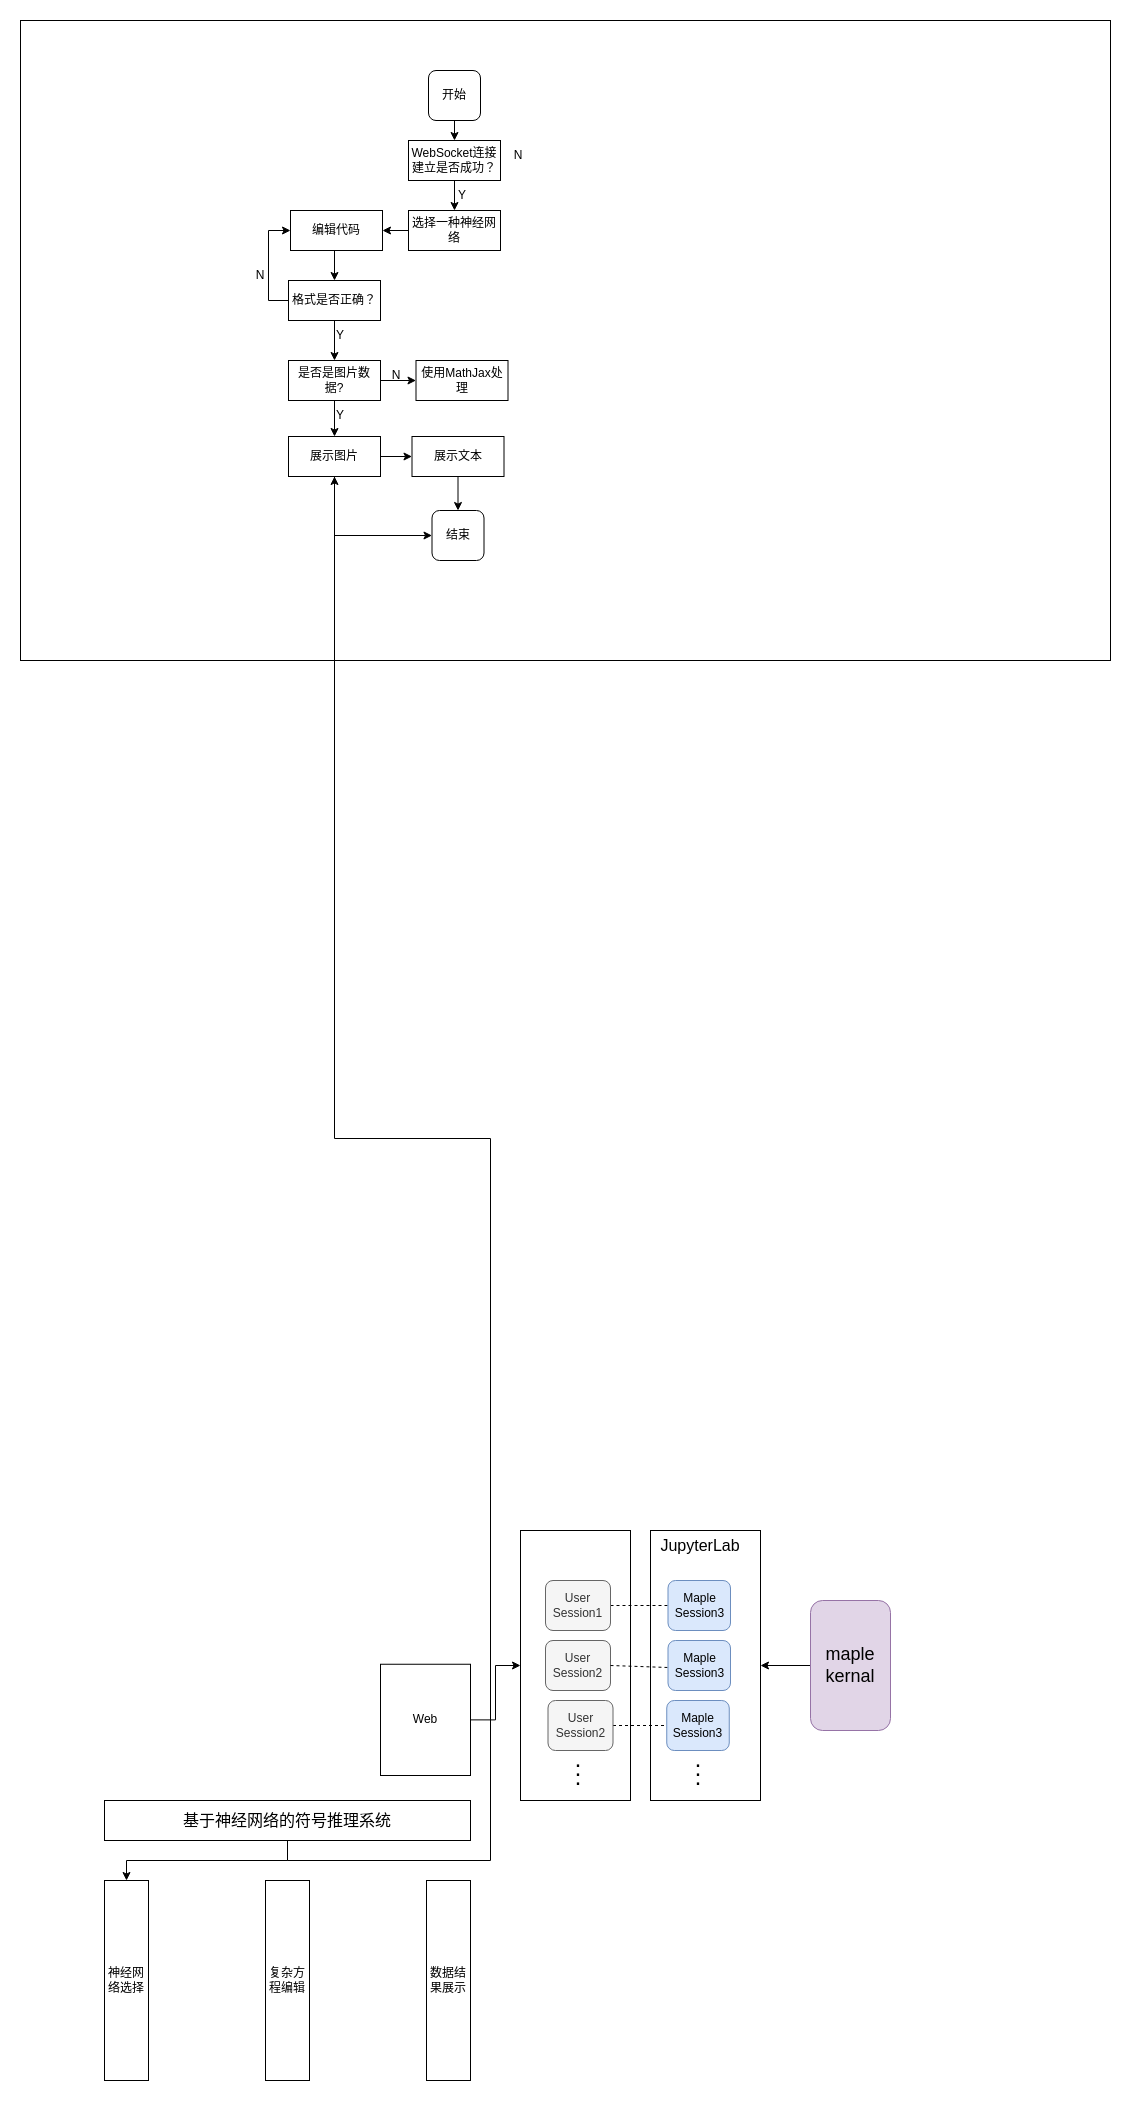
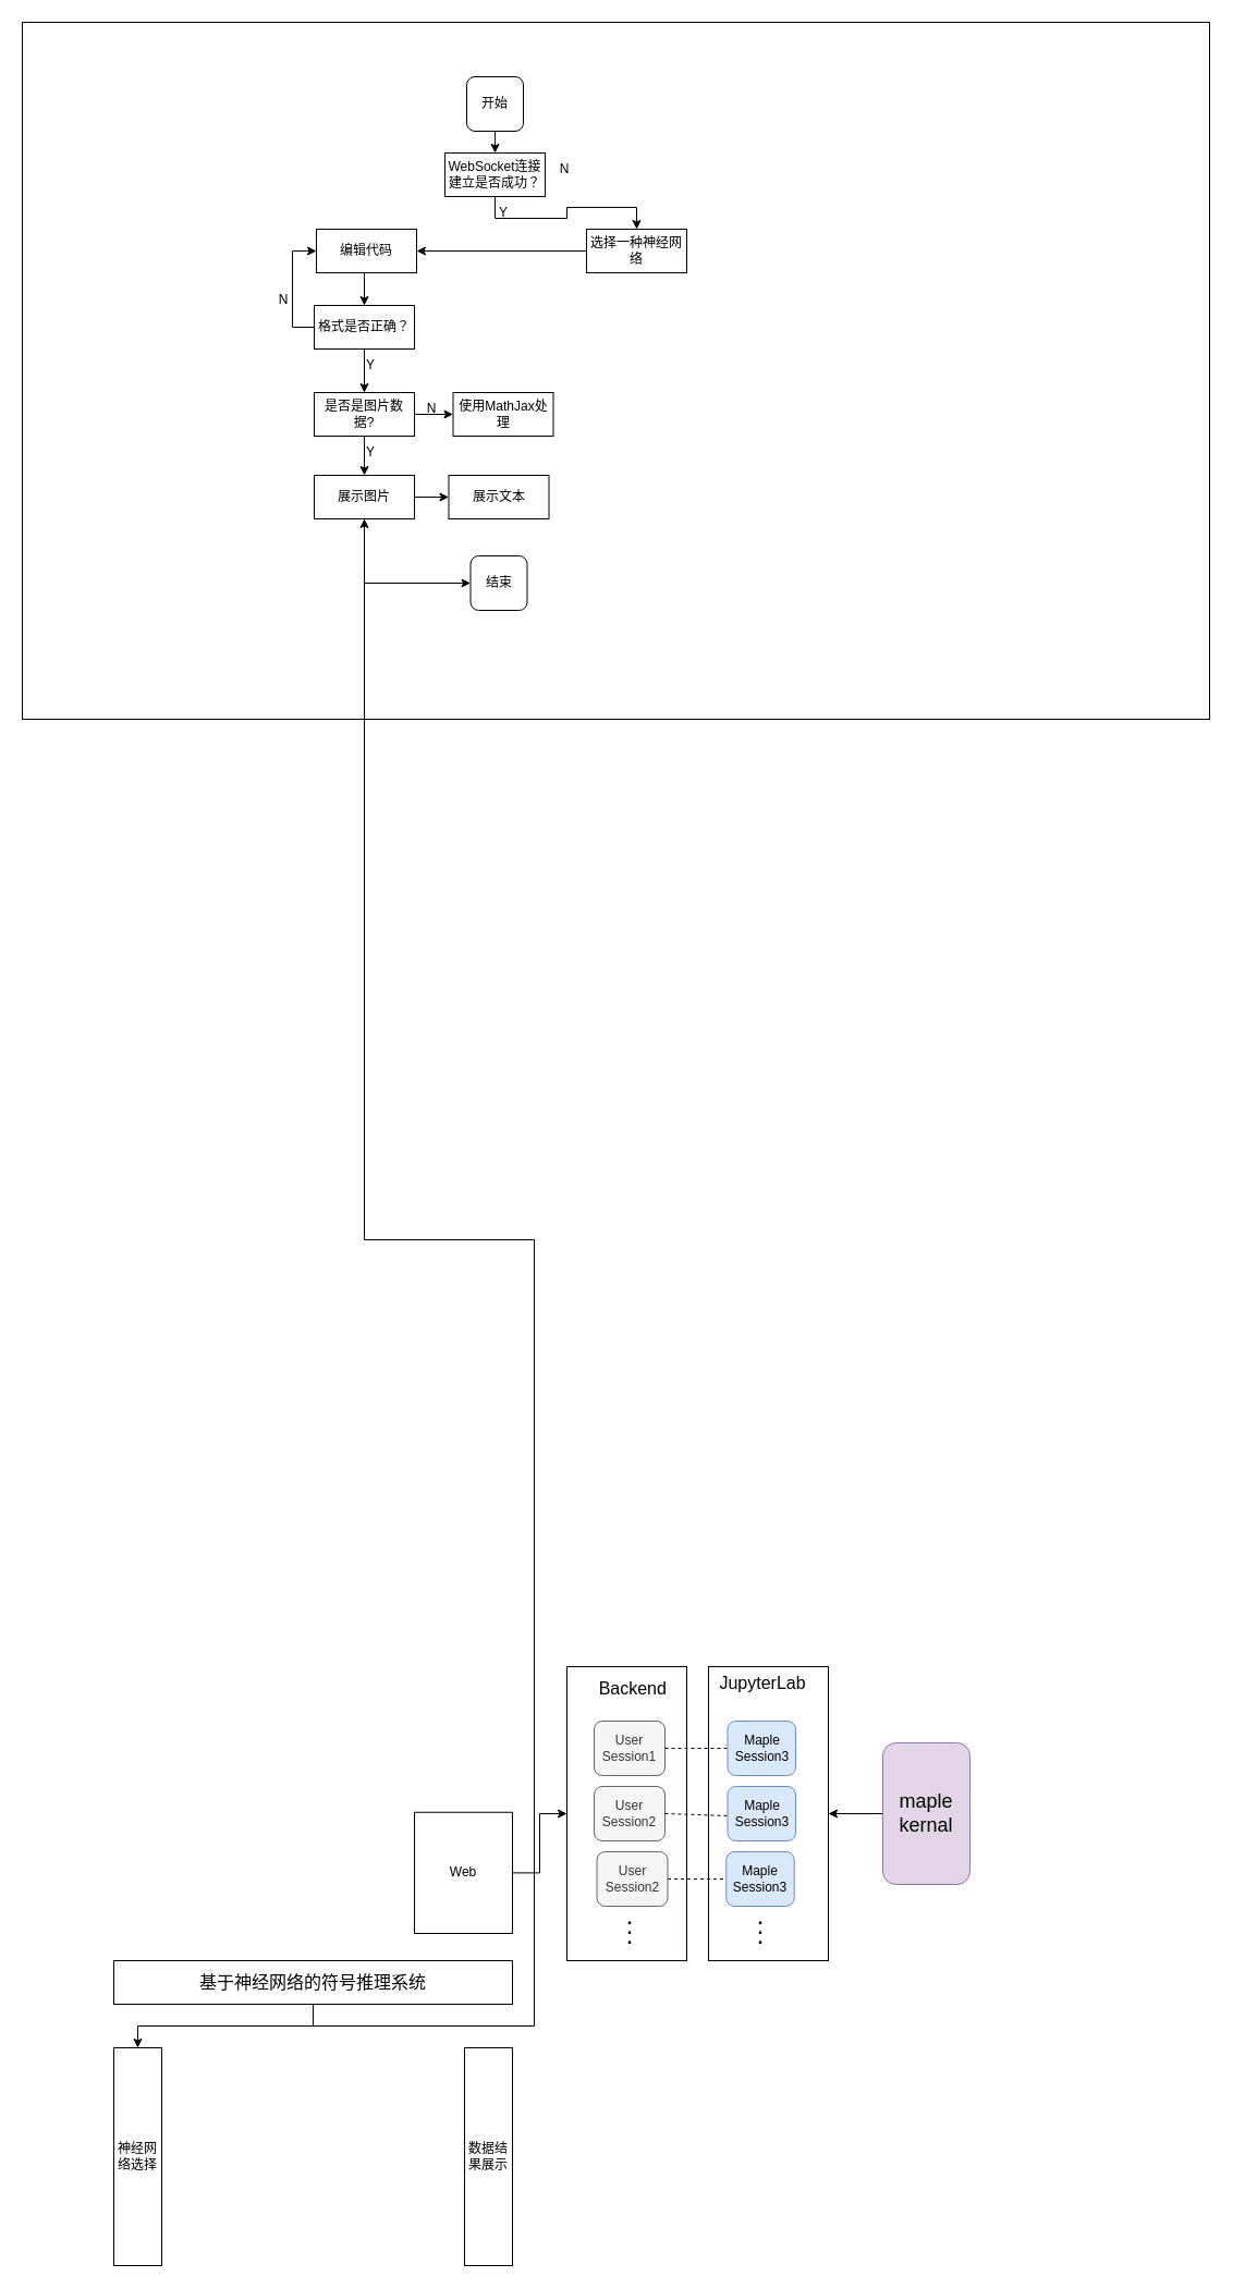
  <mxCell id="0" />
  <mxCell id="1" parent="0" />
  <mxCell id="2" value="" style="rounded=0;whiteSpace=wrap;html=1;" vertex="1" parent="1"><mxGeometry x="650" y="1530" width="110" height="270" as="geometry" /></mxCell>
  <mxCell id="3" value="" style="rounded=0;whiteSpace=wrap;html=1;" vertex="1" parent="1"><mxGeometry x="520" y="1530" width="110" height="270" as="geometry" /></mxCell>
  <mxCell id="4" style="edgeStyle=orthogonalEdgeStyle;rounded=0;orthogonalLoop=1;jettySize=auto;html=1;exitX=0;exitY=0.5;exitDx=0;exitDy=0;entryX=1;entryY=0.5;entryDx=0;entryDy=0;" edge="1" parent="1" source="5" target="2"><mxGeometry relative="1" as="geometry" /></mxCell>
  <mxCell id="5" value="&lt;font style=&quot;font-size: 18px;&quot;&gt;maple kernal&lt;/font&gt;" style="rounded=1;whiteSpace=wrap;html=1;fillColor=#e1d5e7;strokeColor=#9673a6;" vertex="1" parent="1"><mxGeometry x="810" y="1600" width="80" height="130" as="geometry" /></mxCell>
  <mxCell id="6" value="&lt;font style=&quot;font-size: 16px;&quot;&gt;JupyterLab&lt;/font&gt;" style="text;html=1;strokeColor=none;fillColor=none;align=center;verticalAlign=middle;whiteSpace=wrap;rounded=0;" vertex="1" parent="1"><mxGeometry x="670" y="1530" width="60" height="30" as="geometry" /></mxCell>
  <mxCell id="7" style="rounded=1;orthogonalLoop=1;jettySize=auto;html=1;exitX=1;exitY=0.5;exitDx=0;exitDy=0;entryX=0;entryY=0.5;entryDx=0;entryDy=0;endArrow=none;endFill=0;startArrow=none;startFill=0;dashed=1;" edge="1" parent="1" source="8"><mxGeometry relative="1" as="geometry"><mxPoint x="667.5" y="1605" as="targetPoint" /></mxGeometry></mxCell>
  <mxCell id="8" value="User&lt;br&gt;Session1" style="rounded=1;whiteSpace=wrap;html=1;fillColor=#f5f5f5;fontColor=#333333;strokeColor=#666666;" vertex="1" parent="1"><mxGeometry x="545" y="1580" width="65" height="50" as="geometry" /></mxCell>
  <mxCell id="9" value="User&lt;br style=&quot;border-color: var(--border-color);&quot;&gt;Session2" style="rounded=1;whiteSpace=wrap;html=1;fillColor=#f5f5f5;fontColor=#333333;strokeColor=#666666;" vertex="1" parent="1"><mxGeometry x="545" y="1640" width="65" height="50" as="geometry" /></mxCell>
  <mxCell id="10" value="&lt;p style=&quot;line-height: 40%;&quot;&gt;&lt;font style=&quot;font-size: 24px;&quot;&gt;·&lt;br&gt;·&lt;br&gt;·&lt;/font&gt;&lt;/p&gt;" style="text;html=1;strokeColor=none;fillColor=none;align=center;verticalAlign=middle;whiteSpace=wrap;rounded=0;" vertex="1" parent="1"><mxGeometry x="547.5" y="1760" width="60" height="30" as="geometry" /></mxCell>
  <mxCell id="11" value="Maple&lt;br&gt;Session3" style="rounded=1;whiteSpace=wrap;html=1;fillColor=#dae8fc;strokeColor=#6c8ebf;" vertex="1" parent="1"><mxGeometry x="666.25" y="1700" width="62.5" height="50" as="geometry" /></mxCell>
  <mxCell id="12" value="&lt;p style=&quot;line-height: 40%;&quot;&gt;&lt;font style=&quot;font-size: 24px;&quot;&gt;·&lt;br&gt;·&lt;br&gt;·&lt;/font&gt;&lt;/p&gt;" style="text;html=1;strokeColor=none;fillColor=none;align=center;verticalAlign=middle;whiteSpace=wrap;rounded=0;rotation=0;" vertex="1" parent="1"><mxGeometry x="667.5" y="1760" width="60" height="30" as="geometry" /></mxCell>
  <mxCell id="13" style="rounded=1;orthogonalLoop=1;jettySize=auto;html=1;exitX=1;exitY=0.5;exitDx=0;exitDy=0;entryX=0;entryY=0.5;entryDx=0;entryDy=0;endArrow=none;endFill=0;startArrow=none;startFill=0;dashed=1;" edge="1" parent="1" source="9"><mxGeometry relative="1" as="geometry"><mxPoint x="610.5" y="1625" as="sourcePoint" /><mxPoint x="667.5" y="1667" as="targetPoint" /></mxGeometry></mxCell>
  <mxCell id="14" style="rounded=1;orthogonalLoop=1;jettySize=auto;html=1;endArrow=none;endFill=0;startArrow=none;startFill=0;dashed=1;exitX=1;exitY=0.5;exitDx=0;exitDy=0;" edge="1" parent="1" source="16" target="11"><mxGeometry relative="1" as="geometry"><mxPoint x="610" y="1680" as="sourcePoint" /><mxPoint x="667" y="1722" as="targetPoint" /></mxGeometry></mxCell>
+ <mxCell id="15" value="&lt;font style=&quot;font-size: 16px;&quot;&gt;Backend&amp;nbsp;&lt;/font&gt;" style="text;html=1;strokeColor=none;fillColor=none;align=center;verticalAlign=middle;whiteSpace=wrap;rounded=0;" vertex="1" parent="1"><mxGeometry x="552.5" y="1535" width="60" height="30" as="geometry" /></mxCell>
  <mxCell id="16" value="User&lt;br style=&quot;border-color: var(--border-color);&quot;&gt;Session2" style="rounded=1;whiteSpace=wrap;html=1;fillColor=#f5f5f5;fontColor=#333333;strokeColor=#666666;" vertex="1" parent="1"><mxGeometry x="547.5" y="1700" width="65" height="50" as="geometry" /></mxCell>
  <mxCell id="17" value="Maple&lt;br&gt;Session3" style="rounded=1;whiteSpace=wrap;html=1;fillColor=#dae8fc;strokeColor=#6c8ebf;" vertex="1" parent="1"><mxGeometry x="667.5" y="1640" width="62.5" height="50" as="geometry" /></mxCell>
  <mxCell id="18" value="Maple&lt;br&gt;Session3" style="rounded=1;whiteSpace=wrap;html=1;fillColor=#dae8fc;strokeColor=#6c8ebf;" vertex="1" parent="1"><mxGeometry x="667.5" y="1580" width="62.5" height="50" as="geometry" /></mxCell>
  <mxCell id="19" style="edgeStyle=orthogonalEdgeStyle;rounded=0;orthogonalLoop=1;jettySize=auto;html=1;exitX=1;exitY=0.5;exitDx=0;exitDy=0;" edge="1" parent="1" source="20" target="3"><mxGeometry relative="1" as="geometry" /></mxCell>
  <mxCell id="20" value="Web" style="rounded=0;whiteSpace=wrap;html=1;" vertex="1" parent="1"><mxGeometry x="380" y="1663.75" width="90" height="111.25" as="geometry" /></mxCell>
  <mxCell id="21" value="" style="rounded=0;whiteSpace=wrap;html=1;" vertex="1" parent="1"><mxGeometry x="20" y="20" width="1090" height="640" as="geometry" /></mxCell>
  <mxCell id="22" style="edgeStyle=orthogonalEdgeStyle;rounded=0;orthogonalLoop=1;jettySize=auto;html=1;exitX=0.5;exitY=1;exitDx=0;exitDy=0;" edge="1" parent="1" source="24" target="25"><mxGeometry relative="1" as="geometry" /></mxCell>
  <mxCell id="23" style="edgeStyle=orthogonalEdgeStyle;rounded=0;orthogonalLoop=1;jettySize=auto;html=1;exitX=0.5;exitY=1;exitDx=0;exitDy=0;" edge="1" parent="1" source="24" target="50"><mxGeometry relative="1" as="geometry" /></mxCell>
  <mxCell id="24" value="&lt;font style=&quot;font-size: 16px;&quot;&gt;基于神经网络的符号推理系统&lt;/font&gt;" style="rounded=0;whiteSpace=wrap;html=1;" vertex="1" parent="1"><mxGeometry x="104" y="1800" width="366" height="40" as="geometry" /></mxCell>
  <mxCell id="25" value="神经网络选择" style="rounded=0;whiteSpace=wrap;html=1;" vertex="1" parent="1"><mxGeometry x="104" y="1880" width="44" height="200" as="geometry" /></mxCell>
- <mxCell id="26" value="复杂方程编辑" style="rounded=0;whiteSpace=wrap;html=1;" vertex="1" parent="1"><mxGeometry x="265" y="1880" width="44" height="200" as="geometry" /></mxCell>
  <mxCell id="27" value="数据结果展示" style="rounded=0;whiteSpace=wrap;html=1;" vertex="1" parent="1"><mxGeometry x="426" y="1880" width="44" height="200" as="geometry" /></mxCell>
  <mxCell id="28" style="edgeStyle=orthogonalEdgeStyle;rounded=0;orthogonalLoop=1;jettySize=auto;html=1;exitX=0.5;exitY=1;exitDx=0;exitDy=0;" edge="1" parent="1" source="24" target="24"><mxGeometry relative="1" as="geometry" /></mxCell>
  <mxCell id="29" style="edgeStyle=orthogonalEdgeStyle;rounded=0;orthogonalLoop=1;jettySize=auto;html=1;exitX=0.5;exitY=1;exitDx=0;exitDy=0;entryX=0.5;entryY=0;entryDx=0;entryDy=0;" edge="1" parent="1" source="30"><mxGeometry relative="1" as="geometry"><mxPoint x="454" y="140" as="targetPoint" /></mxGeometry></mxCell>
  <mxCell id="30" value="开始" style="rounded=1;whiteSpace=wrap;html=1;" vertex="1" parent="1"><mxGeometry x="428" y="70" width="52" height="50" as="geometry" /></mxCell>
  <mxCell id="31" style="edgeStyle=orthogonalEdgeStyle;rounded=0;orthogonalLoop=1;jettySize=auto;html=1;exitX=0.5;exitY=1;exitDx=0;exitDy=0;" edge="1" parent="1" source="32" target="36"><mxGeometry relative="1" as="geometry" /></mxCell>
  <mxCell id="32" value="WebSocket连接建立是否成功？" style="rounded=0;whiteSpace=wrap;html=1;" vertex="1" parent="1"><mxGeometry x="408" y="140" width="92" height="40" as="geometry" /></mxCell>
  <mxCell id="33" value="结束" style="rounded=1;whiteSpace=wrap;html=1;" vertex="1" parent="1"><mxGeometry x="431.5" y="510" width="52" height="50" as="geometry" /></mxCell>
  <mxCell id="34" value="N" style="text;html=1;strokeColor=none;fillColor=none;align=center;verticalAlign=middle;whiteSpace=wrap;rounded=0;" vertex="1" parent="1"><mxGeometry x="487.5" y="140" width="60" height="30" as="geometry" /></mxCell>
  <mxCell id="35" style="edgeStyle=orthogonalEdgeStyle;rounded=0;orthogonalLoop=1;jettySize=auto;html=1;exitX=0;exitY=0.5;exitDx=0;exitDy=0;" edge="1" parent="1" source="36" target="39"><mxGeometry relative="1" as="geometry" /></mxCell>
- <mxCell id="36" value="选择一种神经网络" style="rounded=0;whiteSpace=wrap;html=1;" vertex="1" parent="1"><mxGeometry x="408" y="210" width="92" height="40" as="geometry" /></mxCell>
+ <mxCell id="36" value="选择一种神经网络" style="rounded=0;whiteSpace=wrap;html=1;" vertex="1" parent="1"><mxGeometry x="538" y="210" width="92" height="40" as="geometry" /></mxCell>
  <mxCell id="37" value="Y" style="text;html=1;strokeColor=none;fillColor=none;align=center;verticalAlign=middle;whiteSpace=wrap;rounded=0;" vertex="1" parent="1"><mxGeometry x="431.5" y="180" width="60" height="30" as="geometry" /></mxCell>
  <mxCell id="38" style="edgeStyle=orthogonalEdgeStyle;rounded=0;orthogonalLoop=1;jettySize=auto;html=1;exitX=0.5;exitY=1;exitDx=0;exitDy=0;" edge="1" parent="1" source="39" target="42"><mxGeometry relative="1" as="geometry"><Array as="points"><mxPoint x="334" y="250" /></Array></mxGeometry></mxCell>
  <mxCell id="39" value="编辑代码" style="rounded=0;whiteSpace=wrap;html=1;" vertex="1" parent="1"><mxGeometry x="290" y="210" width="92" height="40" as="geometry" /></mxCell>
  <mxCell id="40" style="edgeStyle=orthogonalEdgeStyle;rounded=0;orthogonalLoop=1;jettySize=auto;html=1;exitX=0;exitY=0.5;exitDx=0;exitDy=0;entryX=0;entryY=0.5;entryDx=0;entryDy=0;" edge="1" parent="1" source="42" target="39"><mxGeometry relative="1" as="geometry" /></mxCell>
  <mxCell id="41" style="edgeStyle=orthogonalEdgeStyle;rounded=0;orthogonalLoop=1;jettySize=auto;html=1;exitX=0.5;exitY=1;exitDx=0;exitDy=0;entryX=0.5;entryY=0;entryDx=0;entryDy=0;" edge="1" parent="1" source="42" target="46"><mxGeometry relative="1" as="geometry" /></mxCell>
  <mxCell id="42" value="格式是否正确？" style="rounded=0;whiteSpace=wrap;html=1;" vertex="1" parent="1"><mxGeometry x="288" y="280" width="92" height="40" as="geometry" /></mxCell>
  <mxCell id="43" value="N" style="text;html=1;strokeColor=none;fillColor=none;align=center;verticalAlign=middle;whiteSpace=wrap;rounded=0;" vertex="1" parent="1"><mxGeometry x="230" y="260" width="60" height="30" as="geometry" /></mxCell>
  <mxCell id="44" style="edgeStyle=orthogonalEdgeStyle;rounded=0;orthogonalLoop=1;jettySize=auto;html=1;exitX=1;exitY=0.5;exitDx=0;exitDy=0;entryX=0;entryY=0.5;entryDx=0;entryDy=0;" edge="1" parent="1" source="46" target="51"><mxGeometry relative="1" as="geometry" /></mxCell>
  <mxCell id="45" style="edgeStyle=orthogonalEdgeStyle;rounded=0;orthogonalLoop=1;jettySize=auto;html=1;exitX=0.5;exitY=1;exitDx=0;exitDy=0;" edge="1" parent="1" source="46" target="50"><mxGeometry relative="1" as="geometry" /></mxCell>
  <mxCell id="46" value="是否是图片数据?" style="rounded=0;whiteSpace=wrap;html=1;" vertex="1" parent="1"><mxGeometry x="288" y="360" width="92" height="40" as="geometry" /></mxCell>
  <mxCell id="47" value="Y" style="text;html=1;strokeColor=none;fillColor=none;align=center;verticalAlign=middle;whiteSpace=wrap;rounded=0;" vertex="1" parent="1"><mxGeometry x="310" y="320" width="60" height="30" as="geometry" /></mxCell>
  <mxCell id="48" style="edgeStyle=orthogonalEdgeStyle;rounded=0;orthogonalLoop=1;jettySize=auto;html=1;exitX=0.5;exitY=1;exitDx=0;exitDy=0;entryX=0;entryY=0.5;entryDx=0;entryDy=0;" edge="1" parent="1" source="50" target="33"><mxGeometry relative="1" as="geometry" /></mxCell>
  <mxCell id="49" style="edgeStyle=orthogonalEdgeStyle;rounded=0;orthogonalLoop=1;jettySize=auto;html=1;exitX=1;exitY=0.5;exitDx=0;exitDy=0;" edge="1" parent="1" source="50" target="53"><mxGeometry relative="1" as="geometry" /></mxCell>
  <mxCell id="50" value="展示图片" style="rounded=0;whiteSpace=wrap;html=1;" vertex="1" parent="1"><mxGeometry x="288" y="436" width="92" height="40" as="geometry" /></mxCell>
  <mxCell id="51" value="使用MathJax处理" style="rounded=0;whiteSpace=wrap;html=1;" vertex="1" parent="1"><mxGeometry x="415.5" y="360" width="92" height="40" as="geometry" /></mxCell>
- <mxCell id="52" style="edgeStyle=orthogonalEdgeStyle;rounded=0;orthogonalLoop=1;jettySize=auto;html=1;exitX=0.5;exitY=1;exitDx=0;exitDy=0;entryX=0.5;entryY=0;entryDx=0;entryDy=0;" edge="1" parent="1" source="53" target="33"><mxGeometry relative="1" as="geometry" /></mxCell>
  <mxCell id="53" value="展示文本" style="rounded=0;whiteSpace=wrap;html=1;" vertex="1" parent="1"><mxGeometry x="411.5" y="436" width="92" height="40" as="geometry" /></mxCell>
  <mxCell id="54" value="Y" style="text;html=1;strokeColor=none;fillColor=none;align=center;verticalAlign=middle;whiteSpace=wrap;rounded=0;" vertex="1" parent="1"><mxGeometry x="310" y="400" width="60" height="30" as="geometry" /></mxCell>
  <mxCell id="55" value="N" style="text;html=1;strokeColor=none;fillColor=none;align=center;verticalAlign=middle;whiteSpace=wrap;rounded=0;" vertex="1" parent="1"><mxGeometry x="366" y="360" width="60" height="30" as="geometry" /></mxCell>
